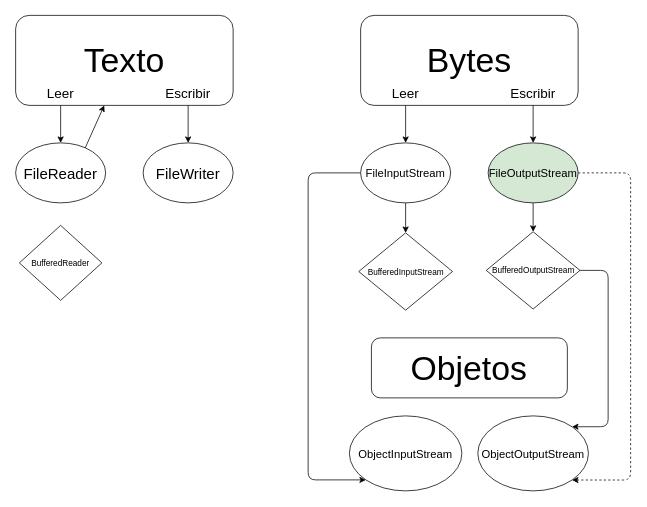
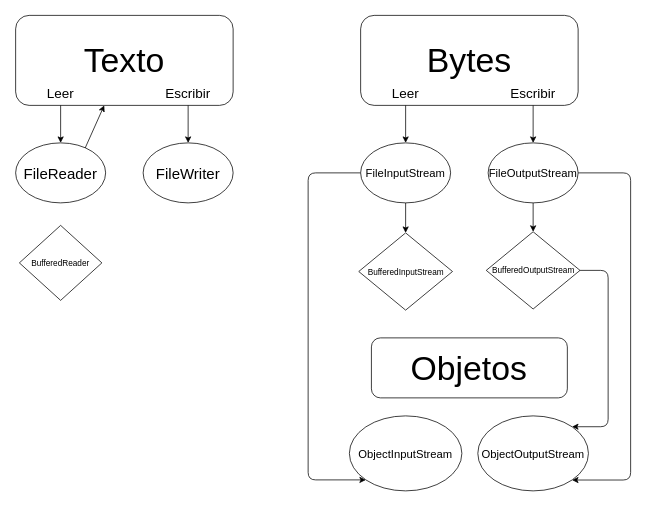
  <mxCell id="0" />
  <mxCell id="1" parent="0" />
  <mxCell id="2" value="Texto" style="rounded=1;whiteSpace=wrap;html=1;fontSize=45;" vertex="1" parent="1"><mxGeometry x="20" y="20" width="290" height="120" as="geometry" /></mxCell>
  <mxCell id="3" value="Bytes" style="rounded=1;whiteSpace=wrap;html=1;fontSize=45;" vertex="1" parent="1"><mxGeometry x="480" y="20" width="290" height="120" as="geometry" /></mxCell>
  <mxCell id="4" style="edgeStyle=none;html=1;exitX=0.5;exitY=1;exitDx=0;exitDy=0;fontSize=15;" edge="1" parent="1" source="5" target="2"><mxGeometry relative="1" as="geometry" /></mxCell>
  <mxCell id="5" value="FileReader" style="ellipse;whiteSpace=wrap;html=1;fontSize=20;" vertex="1" parent="1"><mxGeometry x="20" y="190" width="120" height="80" as="geometry" /></mxCell>
  <mxCell id="6" value="FileWriter" style="ellipse;whiteSpace=wrap;html=1;fontSize=20;" vertex="1" parent="1"><mxGeometry x="190" y="190" width="120" height="80" as="geometry" /></mxCell>
  <mxCell id="7" value="BufferedReader" style="rhombus;whiteSpace=wrap;html=1;fontSize=11;" vertex="1" parent="1"><mxGeometry x="25" y="300" width="110" height="100" as="geometry" /></mxCell>
  <mxCell id="8" style="edgeStyle=none;html=1;exitX=0.5;exitY=1;exitDx=0;exitDy=0;entryX=0.5;entryY=0;entryDx=0;entryDy=0;fontSize=15;" edge="1" parent="1" source="9" target="5"><mxGeometry relative="1" as="geometry" /></mxCell>
  <mxCell id="9" value="Leer" style="text;html=1;strokeColor=none;fillColor=none;align=center;verticalAlign=middle;whiteSpace=wrap;rounded=0;fontSize=18;" vertex="1" parent="1"><mxGeometry x="50" y="110" width="60" height="30" as="geometry" /></mxCell>
  <mxCell id="10" style="edgeStyle=none;html=1;exitX=0.5;exitY=1;exitDx=0;exitDy=0;entryX=0.5;entryY=0;entryDx=0;entryDy=0;fontSize=15;" edge="1" parent="1" source="11" target="6"><mxGeometry relative="1" as="geometry" /></mxCell>
  <mxCell id="11" value="Escribir" style="text;html=1;strokeColor=none;fillColor=none;align=center;verticalAlign=middle;whiteSpace=wrap;rounded=0;fontSize=18;" vertex="1" parent="1"><mxGeometry x="220" y="110" width="60" height="30" as="geometry" /></mxCell>
  <mxCell id="12" style="edgeStyle=none;html=1;exitX=0.5;exitY=1;exitDx=0;exitDy=0;entryX=0.5;entryY=0;entryDx=0;entryDy=0;fontSize=15;" edge="1" parent="1" source="14" target="18"><mxGeometry relative="1" as="geometry" /></mxCell>
  <mxCell id="13" style="edgeStyle=elbowEdgeStyle;html=1;exitX=0;exitY=0.5;exitDx=0;exitDy=0;entryX=0;entryY=1;entryDx=0;entryDy=0;fontSize=15;" edge="1" parent="1" source="14" target="26"><mxGeometry relative="1" as="geometry"><Array as="points"><mxPoint x="410" y="460" /></Array></mxGeometry></mxCell>
  <mxCell id="14" value="FileInputStream" style="ellipse;whiteSpace=wrap;html=1;fontSize=15;" vertex="1" parent="1"><mxGeometry x="480" y="190" width="120" height="80" as="geometry" /></mxCell>
  <mxCell id="15" style="edgeStyle=none;html=1;exitX=0.5;exitY=1;exitDx=0;exitDy=0;fontSize=15;entryX=0.5;entryY=0;entryDx=0;entryDy=0;" edge="1" parent="1" source="17" target="24"><mxGeometry relative="1" as="geometry"><mxPoint x="710" y="300" as="targetPoint" /></mxGeometry></mxCell>
- <mxCell id="16" style="edgeStyle=elbowEdgeStyle;html=1;exitX=1;exitY=0.5;exitDx=0;exitDy=0;entryX=1;entryY=1;entryDx=0;entryDy=0;fontSize=15;dashed=1;" edge="1" parent="1" source="17" target="27"><mxGeometry relative="1" as="geometry"><Array as="points"><mxPoint x="840" y="450" /></Array></mxGeometry></mxCell>
- <mxCell id="17" value="FileOutputStream" style="ellipse;whiteSpace=wrap;html=1;fontSize=15;fillColor=#d5e8d4;" vertex="1" parent="1"><mxGeometry x="650" y="190" width="120" height="80" as="geometry" /></mxCell>
+ <mxCell id="16" style="edgeStyle=elbowEdgeStyle;html=1;exitX=1;exitY=0.5;exitDx=0;exitDy=0;entryX=1;entryY=1;entryDx=0;entryDy=0;fontSize=15;" edge="1" parent="1" source="17" target="27"><mxGeometry relative="1" as="geometry"><Array as="points"><mxPoint x="840" y="450" /></Array></mxGeometry></mxCell>
+ <mxCell id="17" value="FileOutputStream" style="ellipse;whiteSpace=wrap;html=1;fontSize=15;" vertex="1" parent="1"><mxGeometry x="650" y="190" width="120" height="80" as="geometry" /></mxCell>
  <mxCell id="18" value="BufferedInputStream" style="rhombus;whiteSpace=wrap;html=1;fontSize=11;" vertex="1" parent="1"><mxGeometry x="477.5" y="310" width="125" height="103" as="geometry" /></mxCell>
  <mxCell id="19" style="edgeStyle=none;html=1;exitX=0.5;exitY=1;exitDx=0;exitDy=0;entryX=0.5;entryY=0;entryDx=0;entryDy=0;fontSize=15;" edge="1" parent="1" source="20" target="14"><mxGeometry relative="1" as="geometry" /></mxCell>
  <mxCell id="20" value="Leer" style="text;html=1;strokeColor=none;fillColor=none;align=center;verticalAlign=middle;whiteSpace=wrap;rounded=0;fontSize=18;" vertex="1" parent="1"><mxGeometry x="510" y="110" width="60" height="30" as="geometry" /></mxCell>
  <mxCell id="21" style="edgeStyle=none;html=1;exitX=0.5;exitY=1;exitDx=0;exitDy=0;entryX=0.5;entryY=0;entryDx=0;entryDy=0;fontSize=15;" edge="1" parent="1" source="22" target="17"><mxGeometry relative="1" as="geometry" /></mxCell>
  <mxCell id="22" value="Escribir" style="text;html=1;strokeColor=none;fillColor=none;align=center;verticalAlign=middle;whiteSpace=wrap;rounded=0;fontSize=18;" vertex="1" parent="1"><mxGeometry x="680" y="110" width="60" height="30" as="geometry" /></mxCell>
  <mxCell id="23" style="edgeStyle=elbowEdgeStyle;html=1;exitX=1;exitY=0.5;exitDx=0;exitDy=0;entryX=1;entryY=0;entryDx=0;entryDy=0;fontSize=15;" edge="1" parent="1" source="24" target="27"><mxGeometry relative="1" as="geometry"><Array as="points"><mxPoint x="810" y="470" /></Array></mxGeometry></mxCell>
  <mxCell id="24" value="BufferedOutputStream" style="rhombus;whiteSpace=wrap;html=1;fontSize=11;" vertex="1" parent="1"><mxGeometry x="647.5" y="308.5" width="125" height="103" as="geometry" /></mxCell>
  <mxCell id="25" value="Objetos" style="rounded=1;whiteSpace=wrap;html=1;fontSize=45;" vertex="1" parent="1"><mxGeometry x="494.38" y="450" width="261.25" height="80" as="geometry" /></mxCell>
  <mxCell id="26" value="ObjectInputStream" style="ellipse;whiteSpace=wrap;html=1;fontSize=15;" vertex="1" parent="1"><mxGeometry x="465" y="554" width="150" height="100" as="geometry" /></mxCell>
  <mxCell id="27" value="ObjectOutputStream" style="ellipse;whiteSpace=wrap;html=1;fontSize=15;" vertex="1" parent="1"><mxGeometry x="636.25" y="554" width="147.5" height="100" as="geometry" /></mxCell>
